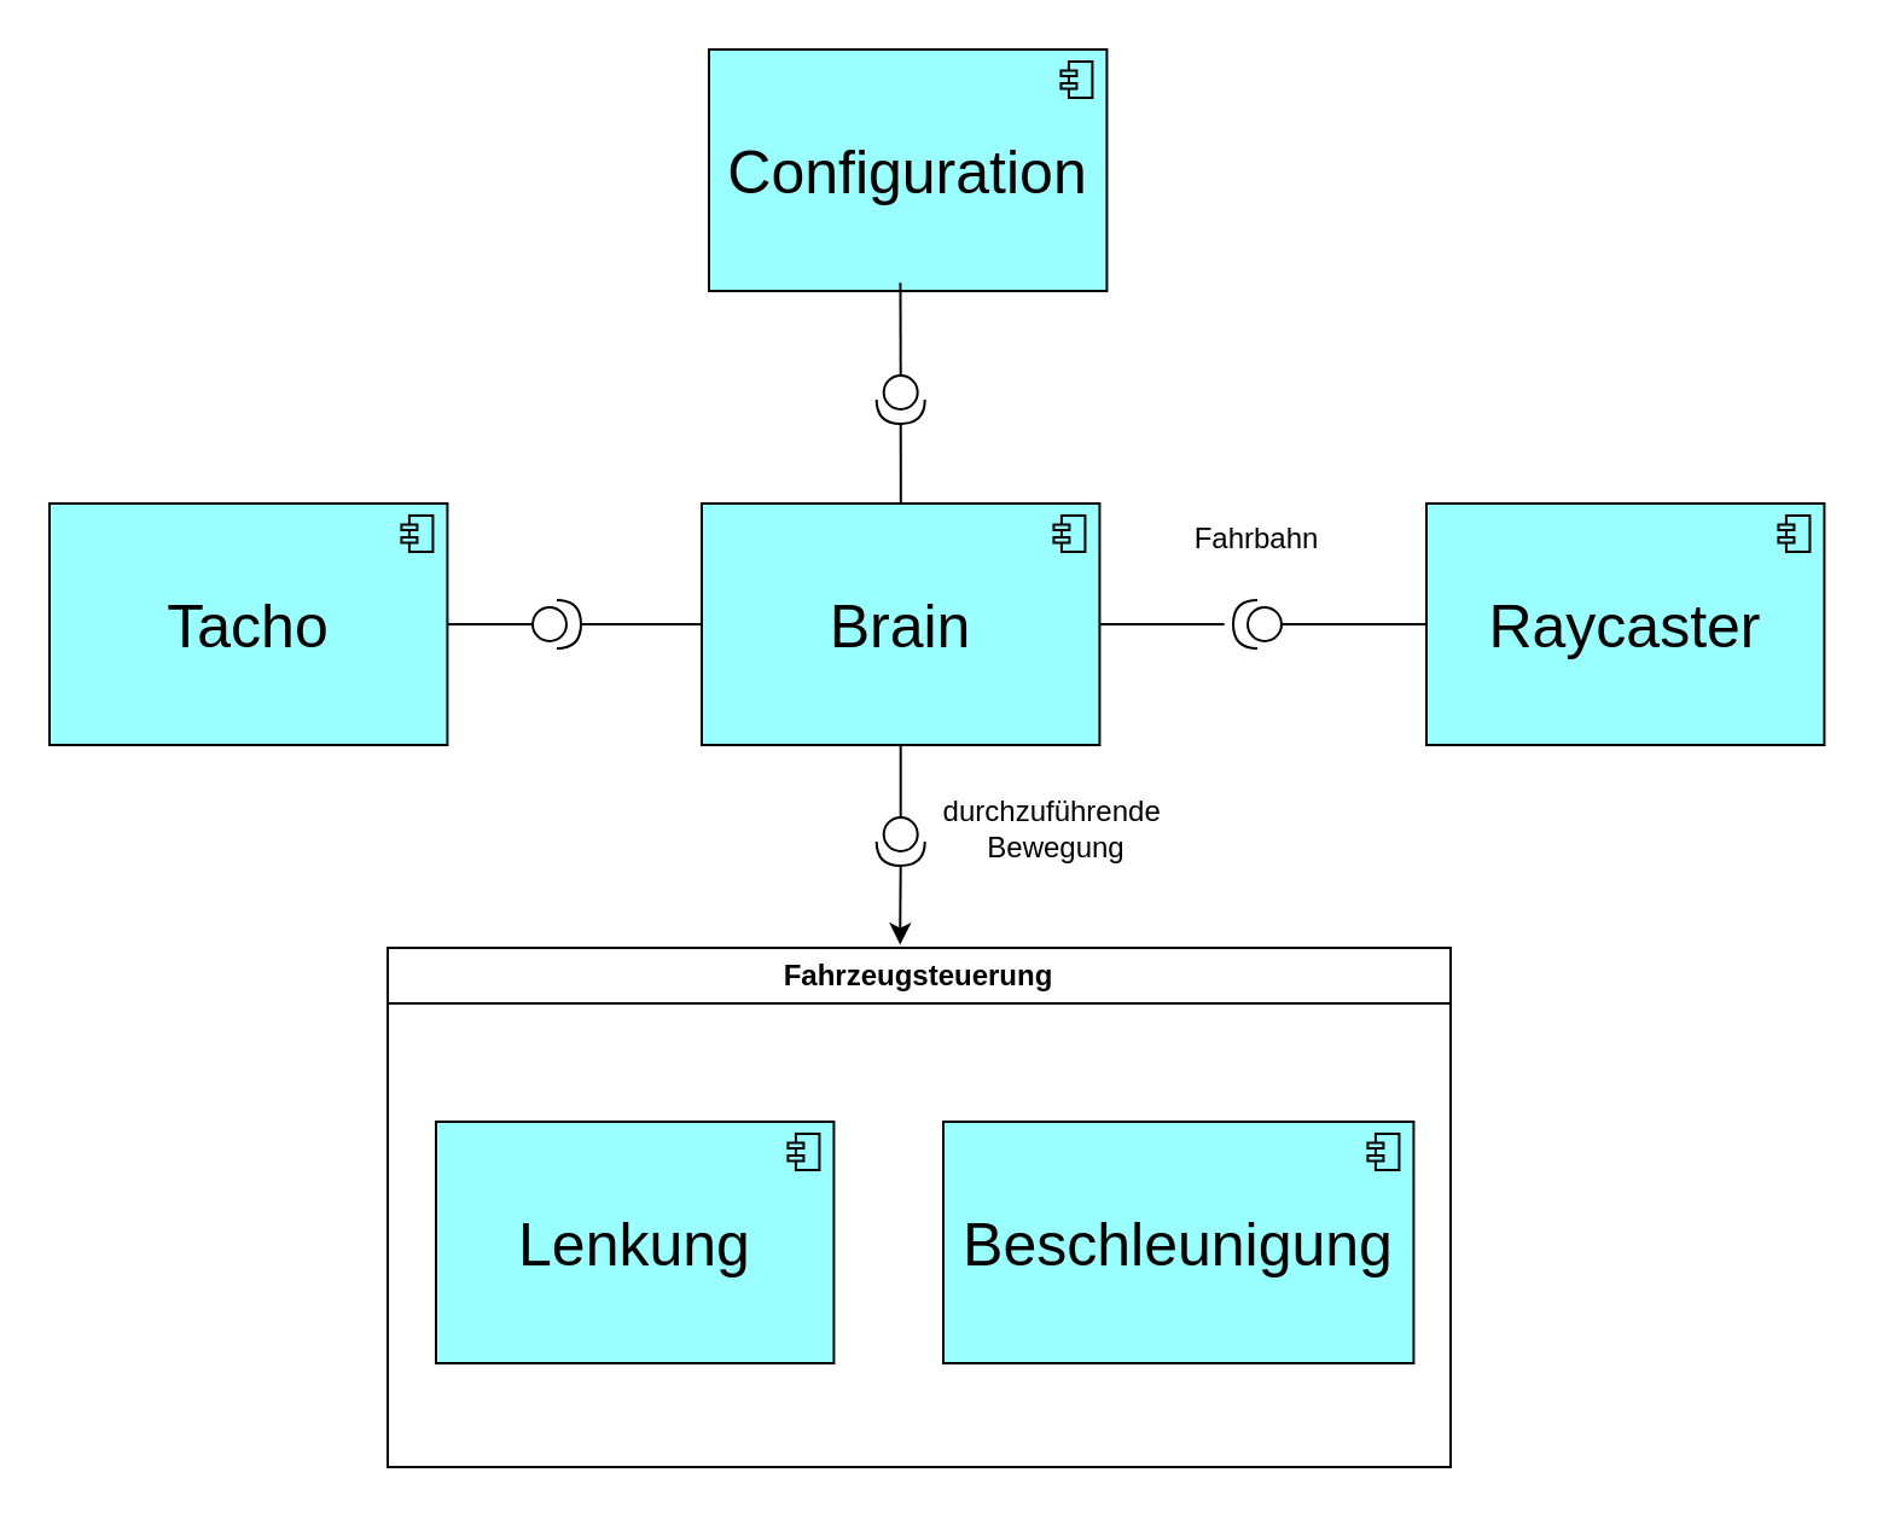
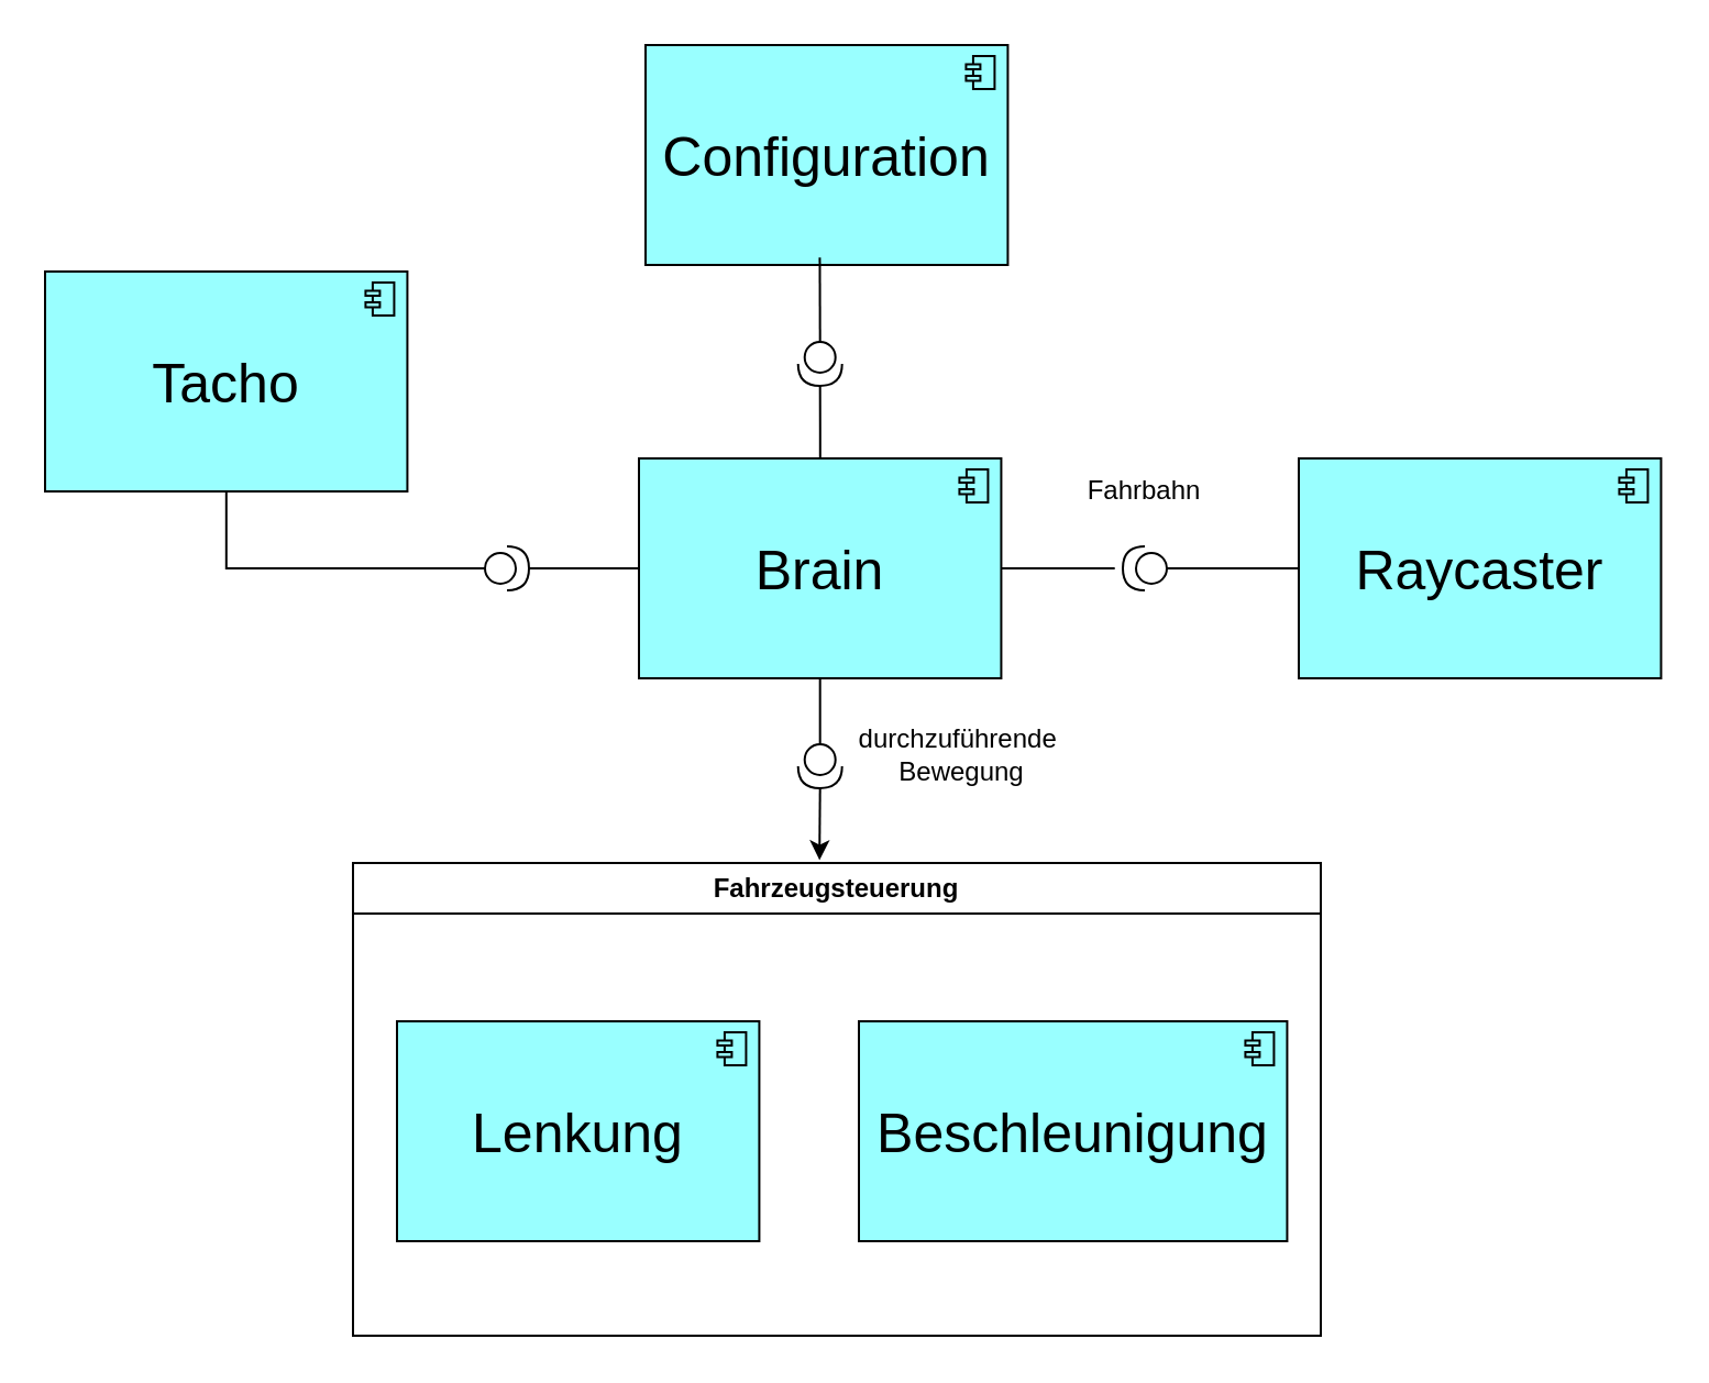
  <mxCell id="0" />
  <mxCell id="1" parent="0" />
  <mxCell id="2" style="edgeStyle=orthogonalEdgeStyle;rounded=0;orthogonalLoop=1;jettySize=auto;html=1;exitX=1;exitY=0.5;exitDx=0;exitDy=0;exitPerimeter=0;entryX=1.183;entryY=0.498;entryDx=0;entryDy=0;entryPerimeter=0;endArrow=none;endFill=0;" edge="1" parent="1" source="4" target="10"><mxGeometry relative="1" as="geometry" /></mxCell>
  <mxCell id="3" style="edgeStyle=orthogonalEdgeStyle;rounded=0;orthogonalLoop=1;jettySize=auto;html=1;exitX=0.5;exitY=1;exitDx=0;exitDy=0;exitPerimeter=0;entryX=0;entryY=0.5;entryDx=0;entryDy=0;entryPerimeter=0;endArrow=none;endFill=0;" edge="1" parent="1" source="4" target="12"><mxGeometry relative="1" as="geometry" /></mxCell>
  <mxCell id="4" value="&lt;font style=&quot;font-size: 25px;&quot; color=&quot;#000000&quot;&gt;Brain&lt;/font&gt;" style="html=1;outlineConnect=0;whiteSpace=wrap;fillColor=#99FFFF;shape=mxgraph.archimate.application;appType=comp;strokeColor=#000000;" vertex="1" parent="1"><mxGeometry x="290" y="208" width="164.71" height="100" as="geometry" /></mxCell>
  <mxCell id="5" value="&lt;font style=&quot;font-size: 25px;&quot; color=&quot;#000000&quot;&gt;Raycaster&lt;/font&gt;" style="html=1;outlineConnect=0;whiteSpace=wrap;fillColor=#99FFFF;shape=mxgraph.archimate.application;appType=comp;strokeColor=#000000;" vertex="1" parent="1"><mxGeometry x="590" y="208" width="164.71" height="100" as="geometry" /></mxCell>
  <mxCell id="6" value="&lt;font color=&quot;#000000&quot;&gt;Fahrzeugsteuerung&lt;/font&gt;" style="swimlane;html=1;fillColor=#ffffff;whiteSpace=wrap" vertex="1" parent="1"><mxGeometry x="160" y="392" width="440" height="215" as="geometry" /></mxCell>
  <mxCell id="7" value="&lt;font style=&quot;font-size: 25px;&quot; color=&quot;#000000&quot;&gt;Beschleunigung&lt;/font&gt;" style="html=1;outlineConnect=0;whiteSpace=wrap;fillColor=#99FFFF;shape=mxgraph.archimate.application;appType=comp;strokeColor=#000000;" vertex="1" parent="6"><mxGeometry x="230" y="72" width="194.71" height="100" as="geometry" /></mxCell>
  <mxCell id="8" value="&lt;font style=&quot;font-size: 25px;&quot; color=&quot;#000000&quot;&gt;Lenkung&lt;/font&gt;" style="html=1;outlineConnect=0;whiteSpace=wrap;fillColor=#99FFFF;shape=mxgraph.archimate.application;appType=comp;strokeColor=#000000;" vertex="1" parent="6"><mxGeometry x="20" y="72" width="164.71" height="100" as="geometry" /></mxCell>
  <mxCell id="9" style="edgeStyle=orthogonalEdgeStyle;rounded=0;orthogonalLoop=1;jettySize=auto;html=1;exitX=0;exitY=0.5;exitDx=0;exitDy=0;exitPerimeter=0;entryX=0;entryY=0.5;entryDx=0;entryDy=0;entryPerimeter=0;endArrow=none;endFill=0;" edge="1" parent="1" source="10" target="5"><mxGeometry relative="1" as="geometry" /></mxCell>
  <mxCell id="10" value="" style="shape=providedRequiredInterface;html=1;verticalLabelPosition=bottom;sketch=0;direction=west;" vertex="1" parent="1"><mxGeometry x="510" y="248" width="20" height="20" as="geometry" /></mxCell>
  <mxCell id="11" style="edgeStyle=orthogonalEdgeStyle;rounded=0;orthogonalLoop=1;jettySize=auto;html=1;exitX=1;exitY=0.5;exitDx=0;exitDy=0;exitPerimeter=0;entryX=0.482;entryY=-0.006;entryDx=0;entryDy=0;entryPerimeter=0;" edge="1" parent="1" source="12" target="6"><mxGeometry relative="1" as="geometry" /></mxCell>
  <mxCell id="12" value="" style="shape=providedRequiredInterface;html=1;verticalLabelPosition=bottom;sketch=0;direction=south;" vertex="1" parent="1"><mxGeometry x="362.35" y="338" width="20" height="20" as="geometry" /></mxCell>
- <mxCell id="13" value="&lt;font style=&quot;font-size: 25px;&quot; color=&quot;#000000&quot;&gt;Tacho&lt;/font&gt;" style="html=1;outlineConnect=0;whiteSpace=wrap;fillColor=#99FFFF;shape=mxgraph.archimate.application;appType=comp;strokeColor=#000000;" vertex="1" parent="1"><mxGeometry x="20" y="208" width="164.71" height="100" as="geometry" /></mxCell>
+ <mxCell id="13" value="&lt;font style=&quot;font-size: 25px;&quot; color=&quot;#000000&quot;&gt;Tacho&lt;/font&gt;" style="html=1;outlineConnect=0;whiteSpace=wrap;fillColor=#99FFFF;shape=mxgraph.archimate.application;appType=comp;strokeColor=#000000;" vertex="1" parent="1"><mxGeometry x="20" y="123" width="164.71" height="100" as="geometry" /></mxCell>
  <mxCell id="14" style="edgeStyle=orthogonalEdgeStyle;rounded=0;orthogonalLoop=1;jettySize=auto;html=1;exitX=1;exitY=0.5;exitDx=0;exitDy=0;exitPerimeter=0;entryX=0;entryY=0.5;entryDx=0;entryDy=0;entryPerimeter=0;endArrow=none;endFill=0;" edge="1" parent="1" source="16" target="4"><mxGeometry relative="1" as="geometry" /></mxCell>
  <mxCell id="15" style="edgeStyle=orthogonalEdgeStyle;rounded=0;orthogonalLoop=1;jettySize=auto;html=1;exitX=0;exitY=0.5;exitDx=0;exitDy=0;exitPerimeter=0;endArrow=none;endFill=0;" edge="1" parent="1" source="16" target="13"><mxGeometry relative="1" as="geometry" /></mxCell>
  <mxCell id="16" value="" style="shape=providedRequiredInterface;html=1;verticalLabelPosition=bottom;sketch=0;direction=east;" vertex="1" parent="1"><mxGeometry x="220" y="248" width="20" height="20" as="geometry" /></mxCell>
  <mxCell id="17" value="Fahrbahn" style="text;html=1;strokeColor=none;fillColor=none;align=center;verticalAlign=middle;whiteSpace=wrap;rounded=0;" vertex="1" parent="1"><mxGeometry x="490" y="208" width="60" height="30" as="geometry" /></mxCell>
  <mxCell id="18" value="durchzuführende&amp;nbsp;&lt;br&gt;Bewegung" style="text;html=1;strokeColor=none;fillColor=none;align=center;verticalAlign=middle;whiteSpace=wrap;rounded=0;" vertex="1" parent="1"><mxGeometry x="382.35" y="328" width="110" height="30" as="geometry" /></mxCell>
  <mxCell id="19" value="&lt;font style=&quot;font-size: 25px;&quot; color=&quot;#000000&quot;&gt;Configuration&lt;/font&gt;" style="html=1;outlineConnect=0;whiteSpace=wrap;fillColor=#99FFFF;shape=mxgraph.archimate.application;appType=comp;strokeColor=#000000;" vertex="1" parent="1"><mxGeometry x="293" y="20" width="164.71" height="100" as="geometry" /></mxCell>
  <mxCell id="20" style="edgeStyle=orthogonalEdgeStyle;rounded=0;orthogonalLoop=1;jettySize=auto;html=1;exitX=1;exitY=0.5;exitDx=0;exitDy=0;exitPerimeter=0;endArrow=none;endFill=0;" edge="1" parent="1" source="22" target="4"><mxGeometry relative="1" as="geometry" /></mxCell>
  <mxCell id="21" style="edgeStyle=orthogonalEdgeStyle;rounded=0;orthogonalLoop=1;jettySize=auto;html=1;exitX=0;exitY=0.5;exitDx=0;exitDy=0;exitPerimeter=0;entryX=0.481;entryY=0.966;entryDx=0;entryDy=0;entryPerimeter=0;endArrow=none;endFill=0;" edge="1" parent="1" source="22" target="19"><mxGeometry relative="1" as="geometry" /></mxCell>
  <mxCell id="22" value="" style="shape=providedRequiredInterface;html=1;verticalLabelPosition=bottom;sketch=0;direction=south;" vertex="1" parent="1"><mxGeometry x="362.35" y="155" width="20" height="20" as="geometry" /></mxCell>
